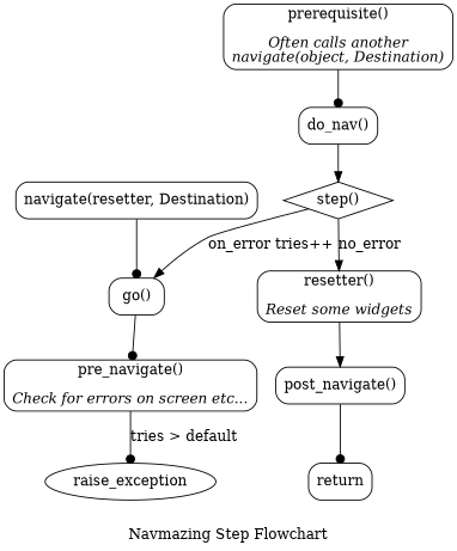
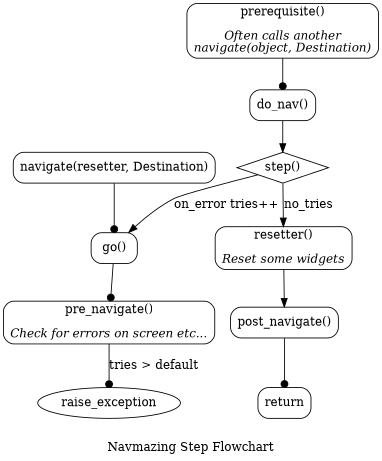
  digraph {
    label="Navmazing Step Flowchart"
    node [shape=box style=rounded]
    edge [arrowhead=dot]
    return
    raise_exception [shape="" style=""]
    n3 [label="navigate(resetter, Destination)"]
    n4 [label="go()"]
    n5 [label=<pre_navigate()<BR/><BR/><I>Check for errors on screen etc...</I>>]
    n6 [label=<resetter()<BR/><BR/><I>Reset some widgets</I>>]
    n7 [label="post_navigate()"]
    n8 [label=<prerequisite()<BR/><BR/><I>Often calls another<BR/>navigate(object, Destination)</I>>]
    n9 [label="do_nav()"]
    n10 [label=<step()> shape=diamond style=""]
    subgraph sub_1 {
      rank=same
      return
      raise_exception
    }
    n3 -> n4
    n4 -> n5
    n5 -> raise_exception [label="tries > default"]
    n6 -> n7 [arrowhead=normal]
    n7 -> return
    n8 -> n9
    n9 -> n10 [arrowhead=normal]
    n10 -> n4 [arrowhead=normal label="on_error tries++"]
-   n10 -> n6 [arrowhead=normal label=no_error]
+   n10 -> n6 [arrowhead=normal label=no_tries]
  }
